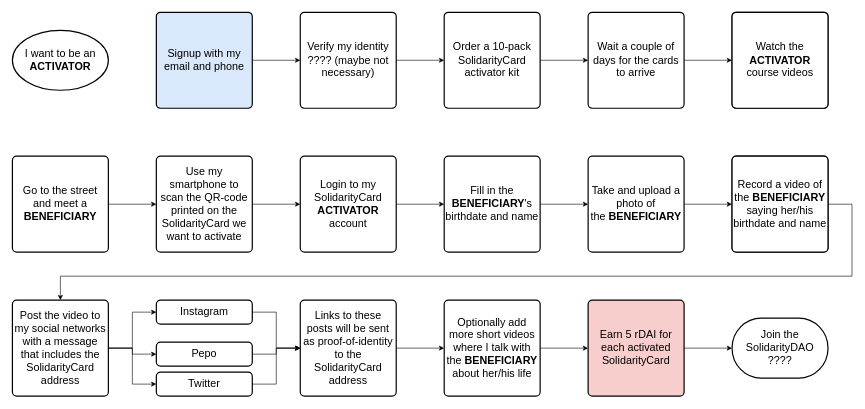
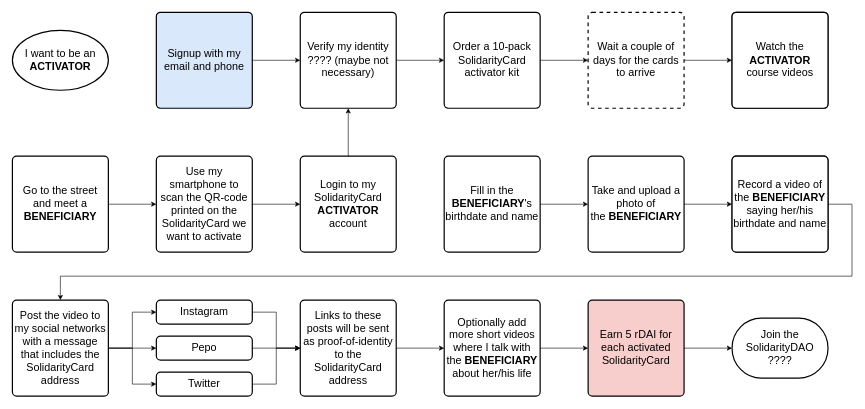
  <mxCell id="0" />
  <mxCell id="1" parent="0" />
  <mxCell id="2" value="" style="edgeStyle=orthogonalEdgeStyle;rounded=0;orthogonalLoop=1;jettySize=auto;html=1;fontFamily=Helvetica;fontSize=18;" parent="1" source="3" target="5" edge="1"><mxGeometry relative="1" as="geometry" /></mxCell>
  <mxCell id="3" value="Signup with my email and phone" style="rounded=1;whiteSpace=wrap;html=1;absoluteArcSize=1;arcSize=14;strokeWidth=2;shadow=0;fontFamily=Helvetica;fontSize=18;fillColor=#dae8fc;" parent="1" vertex="1"><mxGeometry x="260" y="20" width="160" height="160" as="geometry" /></mxCell>
  <mxCell id="4" value="" style="edgeStyle=orthogonalEdgeStyle;rounded=0;orthogonalLoop=1;jettySize=auto;html=1;fontFamily=Helvetica;fontSize=18;" parent="1" source="5" target="7" edge="1"><mxGeometry relative="1" as="geometry" /></mxCell>
  <mxCell id="5" value="Verify my identity ???? (maybe not necessary)" style="rounded=1;whiteSpace=wrap;html=1;absoluteArcSize=1;arcSize=14;strokeWidth=2;shadow=0;fontFamily=Helvetica;fontSize=18;" parent="1" vertex="1"><mxGeometry x="500" y="20" width="160" height="160" as="geometry" /></mxCell>
  <mxCell id="6" value="" style="edgeStyle=orthogonalEdgeStyle;rounded=0;orthogonalLoop=1;jettySize=auto;html=1;fontFamily=Helvetica;fontSize=18;" parent="1" source="7" target="9" edge="1"><mxGeometry relative="1" as="geometry" /></mxCell>
  <mxCell id="7" value="Order a 10-pack SolidarityCard activator kit" style="rounded=1;whiteSpace=wrap;html=1;absoluteArcSize=1;arcSize=14;strokeWidth=2;shadow=0;fontFamily=Helvetica;fontSize=18;" parent="1" vertex="1"><mxGeometry x="740" y="20" width="160" height="160" as="geometry" /></mxCell>
  <mxCell id="8" value="" style="edgeStyle=orthogonalEdgeStyle;rounded=0;orthogonalLoop=1;jettySize=auto;html=1;fontFamily=Helvetica;fontSize=18;" parent="1" source="9" target="10" edge="1"><mxGeometry relative="1" as="geometry" /></mxCell>
- <mxCell id="9" value="Wait a couple of days for the cards to arrive" style="rounded=1;whiteSpace=wrap;html=1;absoluteArcSize=1;arcSize=14;strokeWidth=2;shadow=0;fontFamily=Helvetica;fontSize=18;" parent="1" vertex="1"><mxGeometry x="980" y="20" width="160" height="160" as="geometry" /></mxCell>
+ <mxCell id="9" value="Wait a couple of days for the cards to arrive" style="rounded=1;whiteSpace=wrap;html=1;absoluteArcSize=1;arcSize=14;strokeWidth=2;shadow=0;fontFamily=Helvetica;fontSize=18;dashed=1;" parent="1" vertex="1"><mxGeometry x="980" y="20" width="160" height="160" as="geometry" /></mxCell>
  <mxCell id="10" value="Order a pack of 10 SolidarityCards" style="rounded=1;whiteSpace=wrap;html=1;absoluteArcSize=1;arcSize=14;strokeWidth=2;shadow=0;fontFamily=Helvetica;fontSize=18;" parent="1" vertex="1"><mxGeometry x="1220" y="20" width="160" height="160" as="geometry" /></mxCell>
  <mxCell id="11" value="Watch the &lt;b&gt;ACTIVATOR&lt;/b&gt; course videos" style="rounded=1;whiteSpace=wrap;html=1;absoluteArcSize=1;arcSize=14;strokeWidth=2;shadow=0;fontFamily=Helvetica;fontSize=18;" parent="1" vertex="1"><mxGeometry x="1220" y="20" width="160" height="160" as="geometry" /></mxCell>
  <mxCell id="12" value="" style="edgeStyle=orthogonalEdgeStyle;rounded=0;orthogonalLoop=1;jettySize=auto;html=1;fontFamily=Helvetica;fontSize=18;" parent="1" source="13" target="15" edge="1"><mxGeometry relative="1" as="geometry" /></mxCell>
  <mxCell id="13" value="Go to the street and meet a &lt;b&gt;BENEFICIARY&lt;/b&gt;" style="rounded=1;whiteSpace=wrap;html=1;absoluteArcSize=1;arcSize=14;strokeWidth=2;shadow=0;fontFamily=Helvetica;fontSize=18;" parent="1" vertex="1"><mxGeometry x="20" y="260" width="160" height="160" as="geometry" /></mxCell>
  <mxCell id="14" value="" style="edgeStyle=orthogonalEdgeStyle;rounded=0;orthogonalLoop=1;jettySize=auto;html=1;fontFamily=Helvetica;fontSize=18;" parent="1" source="15" target="17" edge="1"><mxGeometry relative="1" as="geometry" /></mxCell>
  <mxCell id="15" value="&lt;p&gt;Use my smartphone to scan the QR-code printed on the SolidarityCard we want to activate&lt;br&gt;&lt;/p&gt;" style="rounded=1;whiteSpace=wrap;html=1;absoluteArcSize=1;arcSize=14;strokeWidth=2;shadow=0;fontFamily=Helvetica;fontSize=18;" parent="1" vertex="1"><mxGeometry x="260" y="260" width="160" height="160" as="geometry" /></mxCell>
- <mxCell id="16" value="" style="edgeStyle=orthogonalEdgeStyle;rounded=0;orthogonalLoop=1;jettySize=auto;html=1;fontFamily=Helvetica;fontSize=18;" parent="1" source="17" target="19" edge="1"><mxGeometry relative="1" as="geometry" /></mxCell>
+ <mxCell id="16" value="" style="edgeStyle=orthogonalEdgeStyle;rounded=0;orthogonalLoop=1;jettySize=auto;html=1;fontFamily=Helvetica;fontSize=18;" parent="1" source="17" target="5" edge="1"><mxGeometry relative="1" as="geometry" /></mxCell>
  <mxCell id="17" value="&lt;p&gt;Login to my SolidarityCard &lt;b&gt;ACTIVATOR&lt;/b&gt; account&lt;/p&gt;" style="rounded=1;whiteSpace=wrap;html=1;absoluteArcSize=1;arcSize=14;strokeWidth=2;shadow=0;fontFamily=Helvetica;fontSize=18;" parent="1" vertex="1"><mxGeometry x="500" y="260" width="160" height="160" as="geometry" /></mxCell>
  <mxCell id="18" value="" style="edgeStyle=orthogonalEdgeStyle;rounded=0;orthogonalLoop=1;jettySize=auto;html=1;fontFamily=Helvetica;fontSize=18;" parent="1" source="19" target="21" edge="1"><mxGeometry relative="1" as="geometry" /></mxCell>
  <mxCell id="19" value="&lt;p&gt;Fill in the &lt;b&gt;BENEFICIARY&lt;/b&gt;'s birthdate and name&lt;/p&gt;" style="rounded=1;whiteSpace=wrap;html=1;absoluteArcSize=1;arcSize=14;strokeWidth=2;shadow=0;fontFamily=Helvetica;fontSize=18;" parent="1" vertex="1"><mxGeometry x="740" y="260" width="160" height="160" as="geometry" /></mxCell>
  <mxCell id="20" value="" style="edgeStyle=orthogonalEdgeStyle;rounded=0;orthogonalLoop=1;jettySize=auto;html=1;fontFamily=Helvetica;fontSize=18;" parent="1" source="21" target="22" edge="1"><mxGeometry relative="1" as="geometry" /></mxCell>
  <mxCell id="21" value="&lt;p&gt;Take and upload a photo of the&amp;nbsp;&lt;b&gt;BENEFICIARY&lt;/b&gt;&lt;/p&gt;" style="rounded=1;whiteSpace=wrap;html=1;absoluteArcSize=1;arcSize=14;strokeWidth=2;shadow=0;fontFamily=Helvetica;fontSize=18;" parent="1" vertex="1"><mxGeometry x="980" y="260" width="160" height="160" as="geometry" /></mxCell>
  <mxCell id="22" value="&lt;p&gt;Take and upload a photo of the&amp;nbsp;&lt;b&gt;BENEFICIARY&lt;/b&gt;&lt;/p&gt;" style="rounded=1;whiteSpace=wrap;html=1;absoluteArcSize=1;arcSize=14;strokeWidth=2;shadow=0;fontFamily=Helvetica;fontSize=18;" parent="1" vertex="1"><mxGeometry x="1220" y="260" width="160" height="160" as="geometry" /></mxCell>
  <mxCell id="23" value="" style="edgeStyle=orthogonalEdgeStyle;rounded=0;orthogonalLoop=1;jettySize=auto;html=1;fontFamily=Helvetica;fontSize=18;entryX=0.5;entryY=0;entryDx=0;entryDy=0;" parent="1" source="24" target="28" edge="1"><mxGeometry relative="1" as="geometry"><mxPoint x="1460" y="340" as="targetPoint" /><Array as="points"><mxPoint x="1420" y="340" /><mxPoint x="1420" y="460" /><mxPoint x="100" y="460" /></Array></mxGeometry></mxCell>
  <mxCell id="24" value="&lt;p&gt;Record a video of the &lt;b&gt;BENEFICIARY&lt;/b&gt; saying her/his birthdate and name&lt;/p&gt;" style="rounded=1;whiteSpace=wrap;html=1;absoluteArcSize=1;arcSize=14;strokeWidth=2;shadow=0;fontFamily=Helvetica;fontSize=18;" parent="1" vertex="1"><mxGeometry x="1220" y="260" width="160" height="160" as="geometry" /></mxCell>
  <mxCell id="25" value="" style="edgeStyle=orthogonalEdgeStyle;rounded=0;orthogonalLoop=1;jettySize=auto;html=1;fontFamily=Helvetica;fontSize=18;" parent="1" source="28" target="30" edge="1"><mxGeometry relative="1" as="geometry" /></mxCell>
  <mxCell id="26" style="edgeStyle=orthogonalEdgeStyle;rounded=0;orthogonalLoop=1;jettySize=auto;html=1;entryX=0;entryY=0.5;entryDx=0;entryDy=0;fontFamily=Helvetica;fontSize=18;" parent="1" source="28" target="38" edge="1"><mxGeometry relative="1" as="geometry" /></mxCell>
  <mxCell id="27" style="edgeStyle=orthogonalEdgeStyle;rounded=0;orthogonalLoop=1;jettySize=auto;html=1;entryX=0;entryY=0.5;entryDx=0;entryDy=0;fontFamily=Helvetica;fontSize=18;" parent="1" source="28" target="40" edge="1"><mxGeometry relative="1" as="geometry" /></mxCell>
  <mxCell id="28" value="&lt;p&gt;Post the video to my social networks with a message that includes the SolidarityCard address&lt;/p&gt;" style="rounded=1;whiteSpace=wrap;html=1;absoluteArcSize=1;arcSize=14;strokeWidth=2;shadow=0;fontFamily=Helvetica;fontSize=18;" parent="1" vertex="1"><mxGeometry x="20" y="500" width="160" height="160" as="geometry" /></mxCell>
  <mxCell id="29" value="" style="edgeStyle=orthogonalEdgeStyle;rounded=0;orthogonalLoop=1;jettySize=auto;html=1;fontFamily=Helvetica;fontSize=18;" parent="1" source="30" target="32" edge="1"><mxGeometry relative="1" as="geometry" /></mxCell>
  <mxCell id="30" value="&lt;p&gt;Instagram&lt;/p&gt;" style="rounded=1;whiteSpace=wrap;html=1;absoluteArcSize=1;arcSize=14;strokeWidth=2;shadow=0;fontFamily=Helvetica;fontSize=18;" parent="1" vertex="1"><mxGeometry x="260" y="500" width="160" height="40" as="geometry" /></mxCell>
  <mxCell id="31" value="" style="edgeStyle=orthogonalEdgeStyle;rounded=0;orthogonalLoop=1;jettySize=auto;html=1;fontFamily=Helvetica;fontSize=18;" parent="1" source="32" target="34" edge="1"><mxGeometry relative="1" as="geometry" /></mxCell>
  <mxCell id="32" value="&lt;p&gt;&lt;font style=&quot;font-size: 18px&quot;&gt;Links to these posts will be sent as proof-of-identity to the SolidarityCard address&lt;/font&gt;&lt;br&gt;&lt;/p&gt;" style="rounded=1;whiteSpace=wrap;html=1;absoluteArcSize=1;arcSize=14;strokeWidth=2;shadow=0;fontFamily=Helvetica;fontSize=18;" parent="1" vertex="1"><mxGeometry x="500" y="500" width="160" height="160" as="geometry" /></mxCell>
  <mxCell id="33" value="" style="edgeStyle=orthogonalEdgeStyle;rounded=0;orthogonalLoop=1;jettySize=auto;html=1;fontFamily=Helvetica;fontSize=18;" parent="1" source="34" target="36" edge="1"><mxGeometry relative="1" as="geometry" /></mxCell>
  <mxCell id="34" value="&lt;p&gt;&lt;font style=&quot;font-size: 18px&quot;&gt;Optionally add more short videos where I talk with the &lt;b&gt;BENEFICIARY&lt;/b&gt; about her/his life&lt;/font&gt;&lt;br&gt;&lt;/p&gt;" style="rounded=1;whiteSpace=wrap;html=1;absoluteArcSize=1;arcSize=14;strokeWidth=2;shadow=0;fontFamily=Helvetica;fontSize=18;" parent="1" vertex="1"><mxGeometry x="740" y="500" width="160" height="160" as="geometry" /></mxCell>
  <mxCell id="35" style="edgeStyle=orthogonalEdgeStyle;rounded=0;orthogonalLoop=1;jettySize=auto;html=1;exitX=1;exitY=0.5;exitDx=0;exitDy=0;entryX=0;entryY=0.5;entryDx=0;entryDy=0;entryPerimeter=0;fontFamily=Helvetica;fontSize=18;" parent="1" source="36" target="41" edge="1"><mxGeometry relative="1" as="geometry" /></mxCell>
  <mxCell id="36" value="&lt;p&gt;Earn 5 rDAI for each activated SolidarityCard&lt;/p&gt;" style="rounded=1;whiteSpace=wrap;html=1;absoluteArcSize=1;arcSize=14;strokeWidth=2;shadow=0;fontFamily=Helvetica;fontSize=18;fillColor=#f8cecc;" parent="1" vertex="1"><mxGeometry x="980" y="500" width="160" height="160" as="geometry" /></mxCell>
  <mxCell id="37" value="" style="edgeStyle=orthogonalEdgeStyle;rounded=0;orthogonalLoop=1;jettySize=auto;html=1;fontFamily=Helvetica;fontSize=18;" parent="1" source="38" target="32" edge="1"><mxGeometry relative="1" as="geometry" /></mxCell>
- <mxCell id="38" value="&lt;p&gt;Pepo&lt;/p&gt;" style="rounded=1;whiteSpace=wrap;html=1;absoluteArcSize=1;arcSize=14;strokeWidth=2;shadow=0;fontFamily=Helvetica;fontSize=18;" parent="1" vertex="1"><mxGeometry x="260" y="570" width="160" height="40" as="geometry" /></mxCell>
+ <mxCell id="38" value="&lt;p&gt;Pepo&lt;/p&gt;" style="rounded=1;whiteSpace=wrap;html=1;absoluteArcSize=1;arcSize=14;strokeWidth=2;shadow=0;fontFamily=Helvetica;fontSize=18;" parent="1" vertex="1"><mxGeometry x="260" y="560" width="160" height="40" as="geometry" /></mxCell>
  <mxCell id="39" value="" style="edgeStyle=orthogonalEdgeStyle;rounded=0;orthogonalLoop=1;jettySize=auto;html=1;fontFamily=Helvetica;fontSize=18;" parent="1" source="40" target="32" edge="1"><mxGeometry relative="1" as="geometry" /></mxCell>
  <mxCell id="40" value="&lt;p&gt;Twitter&lt;/p&gt;" style="rounded=1;whiteSpace=wrap;html=1;absoluteArcSize=1;arcSize=14;strokeWidth=2;shadow=0;fontFamily=Helvetica;fontSize=18;" parent="1" vertex="1"><mxGeometry x="260" y="620" width="160" height="40" as="geometry" /></mxCell>
  <mxCell id="41" value="Join the SolidarityDAO ????" style="strokeWidth=2;html=1;shape=mxgraph.flowchart.terminator;whiteSpace=wrap;shadow=0;fontFamily=Helvetica;fontSize=18;" parent="1" vertex="1"><mxGeometry x="1220" y="530" width="160" height="100" as="geometry" /></mxCell>
  <mxCell id="42" value="&lt;font style=&quot;font-size: 18px&quot;&gt;I want to be an &lt;b&gt;ACTIVATOR&lt;/b&gt;&lt;/font&gt;" style="strokeWidth=2;html=1;shape=mxgraph.flowchart.start_1;whiteSpace=wrap;" vertex="1" parent="1"><mxGeometry x="20" y="50" width="160" height="100" as="geometry" /></mxCell>
